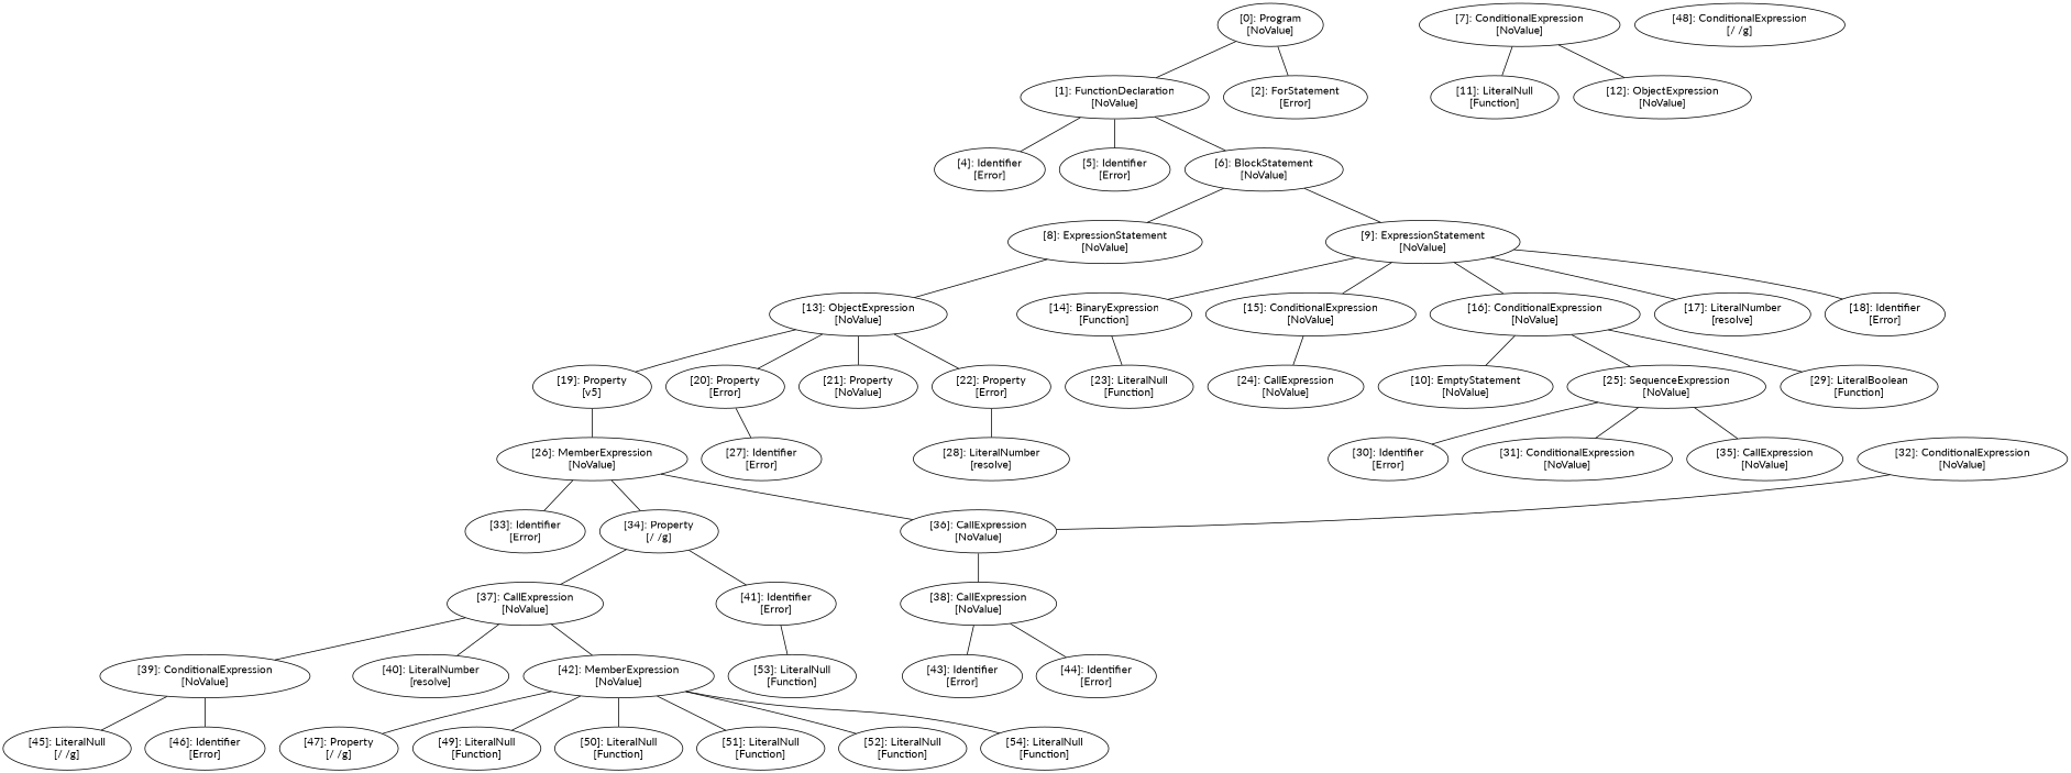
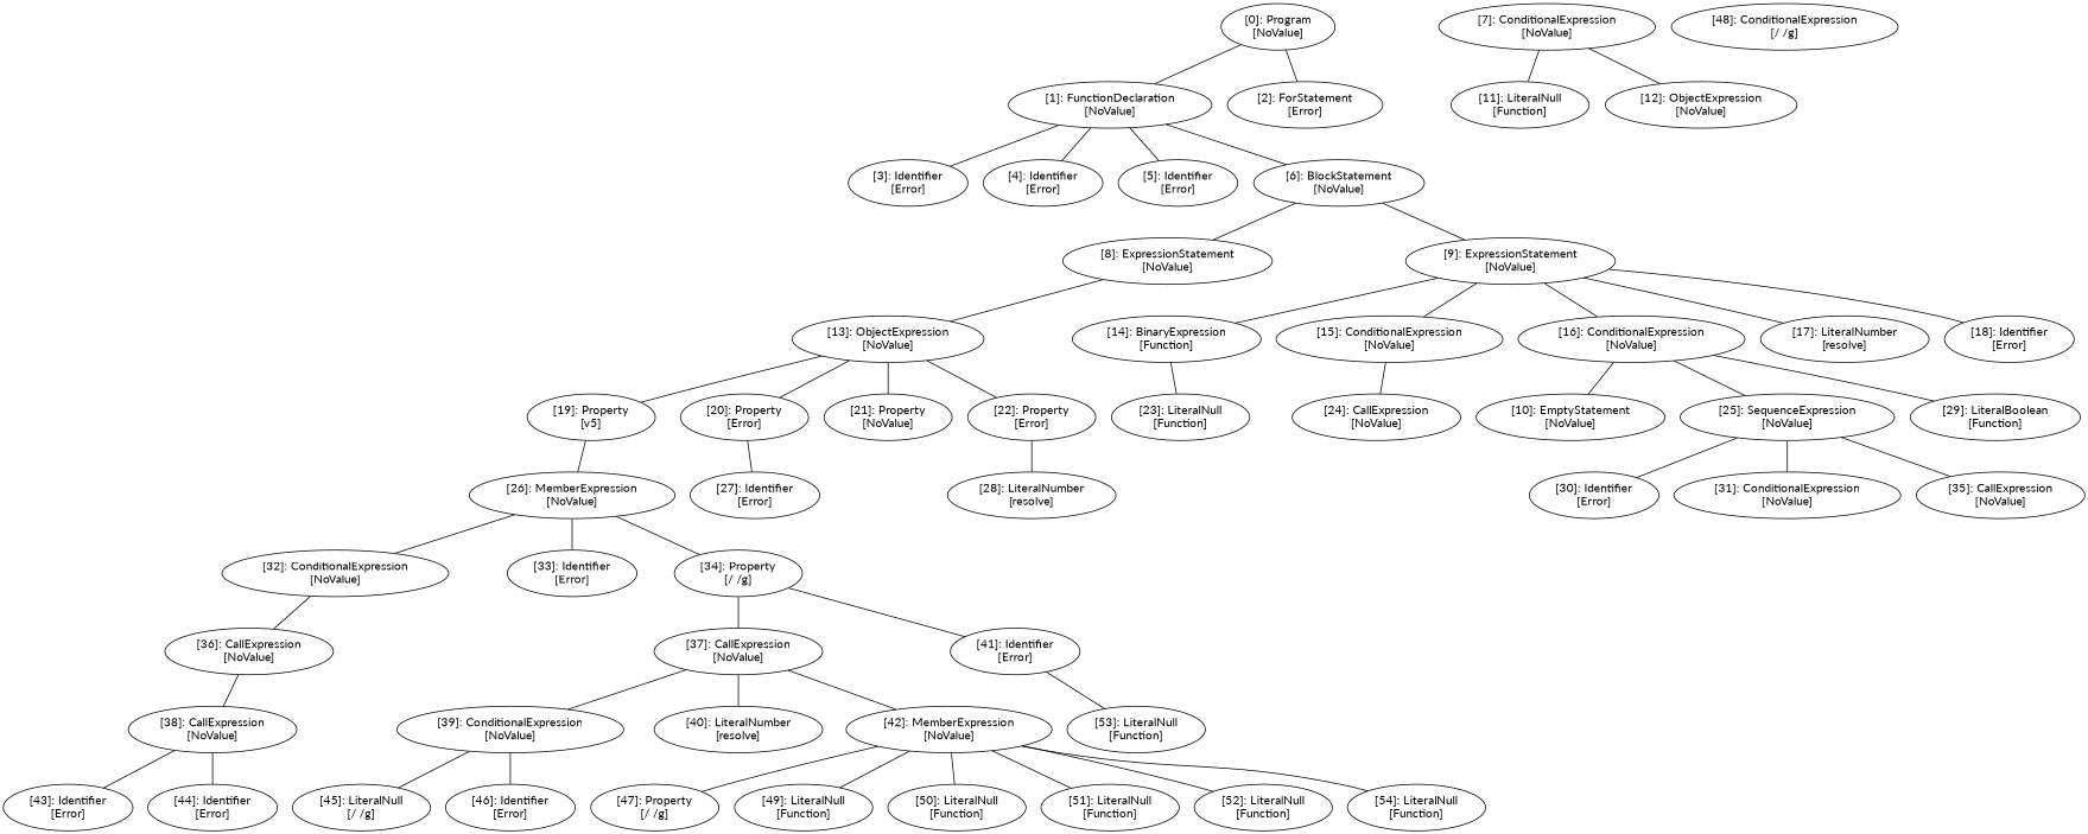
  graph {
    fontname=Lato
    node [fontname=Lato]
    edge [fontname=Lato]
    n1 [label="[0]: Program\n[NoValue]"]
    n2 [label="[1]: FunctionDeclaration\n[NoValue]"]
    n3 [label="[2]: ForStatement\n[Error]"]
+   n4 [label="[3]: Identifier\n[Error]"]
    n5 [label="[4]: Identifier\n[Error]"]
    n6 [label="[5]: Identifier\n[Error]"]
    n7 [label="[6]: BlockStatement\n[NoValue]"]
    n8 [label="[8]: ExpressionStatement\n[NoValue]"]
    n9 [label="[9]: ExpressionStatement\n[NoValue]"]
    n10 [label="[7]: ConditionalExpression\n[NoValue]"]
    n11 [label="[11]: LiteralNull\n[Function]"]
    n12 [label="[12]: ObjectExpression\n[NoValue]"]
    n13 [label="[13]: ObjectExpression\n[NoValue]"]
    n14 [label="[14]: BinaryExpression\n[Function]"]
    n15 [label="[15]: ConditionalExpression\n[NoValue]"]
    n16 [label="[16]: ConditionalExpression\n[NoValue]"]
    n17 [label="[17]: LiteralNumber\n[resolve]"]
    n18 [label="[18]: Identifier\n[Error]"]
    n19 [label="[10]: EmptyStatement\n[NoValue]"]
    n20 [label="[19]: Property\n[v5]"]
    n21 [label="[20]: Property\n[Error]"]
    n22 [label="[21]: Property\n[NoValue]"]
    n23 [label="[22]: Property\n[Error]"]
    n24 [label="[23]: LiteralNull\n[Function]"]
    n25 [label="[24]: CallExpression\n[NoValue]"]
    n26 [label="[25]: SequenceExpression\n[NoValue]"]
    n27 [label="[29]: LiteralBoolean\n[Function]"]
    n28 [label="[26]: MemberExpression\n[NoValue]"]
    n29 [label="[27]: Identifier\n[Error]"]
    n30 [label="[28]: LiteralNumber\n[resolve]"]
    n31 [label="[30]: Identifier\n[Error]"]
    n32 [label="[31]: ConditionalExpression\n[NoValue]"]
    n33 [label="[35]: CallExpression\n[NoValue]"]
    n34 [label="[32]: ConditionalExpression\n[NoValue]"]
    n35 [label="[33]: Identifier\n[Error]"]
    n36 [label="[34]: Property\n[/ /g]"]
    n37 [label="[36]: CallExpression\n[NoValue]"]
    n38 [label="[37]: CallExpression\n[NoValue]"]
    n39 [label="[41]: Identifier\n[Error]"]
    n40 [label="[38]: CallExpression\n[NoValue]"]
    n41 [label="[39]: ConditionalExpression\n[NoValue]"]
    n42 [label="[40]: LiteralNumber\n[resolve]"]
    n43 [label="[42]: MemberExpression\n[NoValue]"]
    n44 [label="[53]: LiteralNull\n[Function]"]
    n45 [label="[43]: Identifier\n[Error]"]
    n46 [label="[44]: Identifier\n[Error]"]
    n47 [label="[45]: LiteralNull\n[/ /g]"]
    n48 [label="[46]: Identifier\n[Error]"]
    n49 [label="[47]: Property\n[/ /g]"]
    n50 [label="[49]: LiteralNull\n[Function]"]
    n51 [label="[50]: LiteralNull\n[Function]"]
    n52 [label="[51]: LiteralNull\n[Function]"]
    n53 [label="[52]: LiteralNull\n[Function]"]
    n54 [label="[54]: LiteralNull\n[Function]"]
    n55 [label="[48]: ConditionalExpression\n[/ /g]"]
    n1 -- n2
    n1 -- n3
+   n2 -- n4
    n2 -- n5
    n2 -- n6
    n2 -- n7
    n7 -- n8
    n7 -- n9
    n8 -- n13
    n9 -- n14
    n9 -- n15
    n9 -- n16
    n9 -- n17
    n9 -- n18
    n10 -- n11
    n10 -- n12
    n13 -- n20
    n13 -- n21
    n13 -- n22
    n13 -- n23
    n14 -- n24
    n15 -- n25
    n16 -- n19
    n16 -- n26
    n16 -- n27
    n20 -- n28
    n21 -- n29
    n23 -- n30
    n26 -- n31
    n26 -- n32
    n26 -- n33
-   n28 -- n37
+   n28 -- n34
    n28 -- n35
    n28 -- n36
    n34 -- n37
    n36 -- n38
    n36 -- n39
    n37 -- n40
    n38 -- n41
    n38 -- n42
    n38 -- n43
    n39 -- n44
    n40 -- n45
    n40 -- n46
    n41 -- n47
    n41 -- n48
    n43 -- n49
    n43 -- n50
    n43 -- n51
    n43 -- n52
    n43 -- n53
    n43 -- n54
  }
